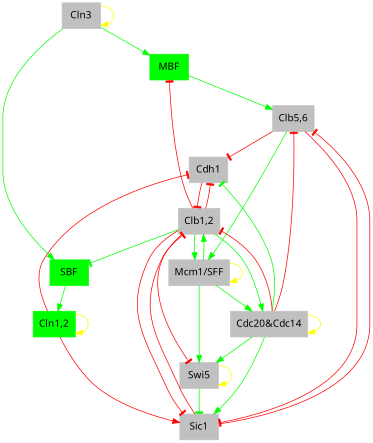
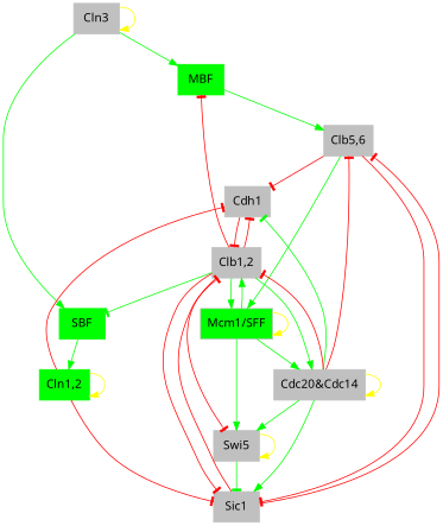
  digraph {
    fontname="Noto Sans"
    node [color=gray fontname="Noto Sans" shape=box style=filled]
    edge [arrowhead=normal color=green fontname="Noto Sans"]
    Cln3
    MBF [color=green]
    SBF [color=green]
    "Clb5,6"
    "Cln1,2" [color=green]
    Cdh1
-   "Mcm1/SFF"
+   "Mcm1/SFF" [fillcolor=green]
    Sic1
    "Clb1,2"
    "Cdc20&Cdc14"
    Swi5
    Cln3 -> Cln3 [color=yellow]
    Cln3 -> MBF
    Cln3 -> SBF
    MBF -> "Clb5,6"
    SBF -> "Cln1,2"
    "Clb5,6" -> Cdh1 [arrowhead=tee color=red]
    "Clb5,6" -> "Mcm1/SFF"
    "Clb5,6" -> Sic1 [arrowhead=tee color=red]
    "Cln1,2" -> "Cln1,2" [color=yellow]
    "Cln1,2" -> Cdh1 [arrowhead=tee color=red]
-   "Cln1,2" -> Sic1 [color=red]
+   "Cln1,2" -> Sic1 [arrowhead=tee color=red]
    Cdh1 -> "Clb1,2" [arrowhead=tee color=red]
    "Mcm1/SFF" -> "Mcm1/SFF" [color=yellow]
    "Mcm1/SFF" -> "Clb1,2"
    "Mcm1/SFF" -> "Cdc20&Cdc14"
    "Mcm1/SFF" -> Swi5
    Sic1 -> "Clb5,6" [arrowhead=tee color=red]
    Sic1 -> "Clb1,2" [arrowhead=tee color=red]
    "Clb1,2" -> MBF [arrowhead=tee color=red]
    "Clb1,2" -> SBF [arrowhead=tee]
    "Clb1,2" -> Cdh1 [arrowhead=tee color=red]
    "Clb1,2" -> "Mcm1/SFF"
    "Clb1,2" -> Sic1 [arrowhead=tee color=red]
    "Clb1,2" -> "Cdc20&Cdc14"
    "Clb1,2" -> Swi5 [arrowhead=tee color=red]
    "Cdc20&Cdc14" -> "Clb5,6" [arrowhead=tee color=red]
    "Cdc20&Cdc14" -> Cdh1 [arrowhead=tee]
    "Cdc20&Cdc14" -> Sic1
    "Cdc20&Cdc14" -> "Clb1,2" [arrowhead=tee color=red]
    "Cdc20&Cdc14" -> "Cdc20&Cdc14" [color=yellow]
    "Cdc20&Cdc14" -> Swi5
    Swi5 -> Sic1 [arrowhead=tee]
    Swi5 -> Swi5 [color=yellow]
  }
